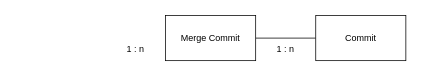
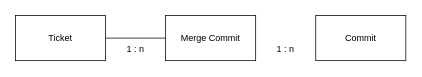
  <mxCell id="0" />
  <mxCell id="1" parent="0" />
- <mxCell id="4" style="edgeStyle=orthogonalEdgeStyle;rounded=0;orthogonalLoop=1;jettySize=auto;html=1;entryX=0;entryY=0.5;entryDx=0;entryDy=0;endArrow=none;endFill=0;" parent="1" source="5" target="6" edge="1"><mxGeometry relative="1" as="geometry" /></mxCell>
+ <mxCell id="2" style="edgeStyle=orthogonalEdgeStyle;rounded=0;orthogonalLoop=1;jettySize=auto;html=1;endArrow=none;endFill=0;" parent="1" source="3" target="5" edge="1"><mxGeometry relative="1" as="geometry"><mxPoint x="210" y="50" as="targetPoint" /></mxGeometry></mxCell>
+ <mxCell id="3" value="Ticket" style="rounded=0;whiteSpace=wrap;html=1;" parent="1" vertex="1"><mxGeometry x="20" y="20" width="120" height="60" as="geometry" /></mxCell>
  <mxCell id="5" value="Merge Commit" style="rounded=0;whiteSpace=wrap;html=1;" parent="1" vertex="1"><mxGeometry x="220" y="20" width="120" height="60" as="geometry" /></mxCell>
  <mxCell id="6" value="Commit" style="rounded=0;whiteSpace=wrap;html=1;" parent="1" vertex="1"><mxGeometry x="420" y="20" width="120" height="60" as="geometry" /></mxCell>
  <mxCell id="7" value="1 : n" style="text;html=1;strokeColor=none;fillColor=none;align=center;verticalAlign=middle;whiteSpace=wrap;rounded=0;" parent="1" vertex="1"><mxGeometry x="160" y="55" width="40" height="20" as="geometry" /></mxCell>
  <mxCell id="8" value="1 : n" style="text;html=1;strokeColor=none;fillColor=none;align=center;verticalAlign=middle;whiteSpace=wrap;rounded=0;" parent="1" vertex="1"><mxGeometry x="360" y="55" width="40" height="20" as="geometry" /></mxCell>
